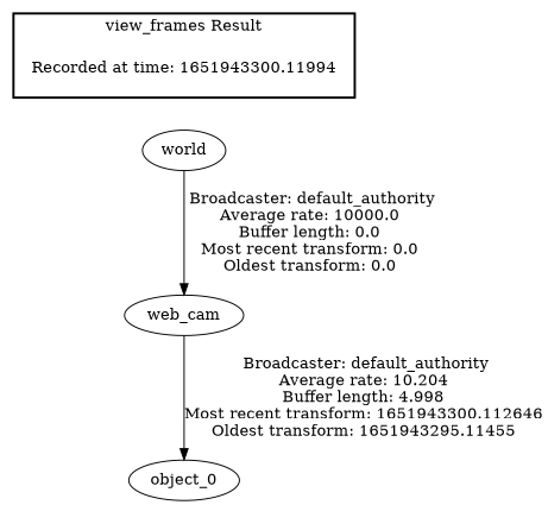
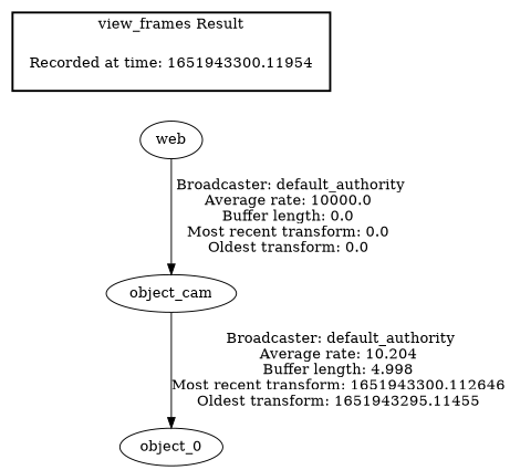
  digraph {
-   "Recorded at time: 1651943300.11954" [shape=plaintext label="Recorded at time: 1651943300.11994"]
-   world
-   web_cam
+   "Recorded at time: 1651943300.11954" [shape=plaintext]
+   world [label=web]
+   web_cam [label=object_cam]
    object_0
    subgraph cluster_1 {
      color=black
      label="view_frames Result"
      style=bold
      "Recorded at time: 1651943300.11954"
    }
    "Recorded at time: 1651943300.11954" -> world [style=invis]
    world -> web_cam [label=" Broadcaster: default_authority\nAverage rate: 10000.0\nBuffer length: 0.0\nMost recent transform: 0.0\nOldest transform: 0.0\n"]
    web_cam -> object_0 [label=" Broadcaster: default_authority\nAverage rate: 10.204\nBuffer length: 4.998\nMost recent transform: 1651943300.112646\nOldest transform: 1651943295.11455\n"]
  }
